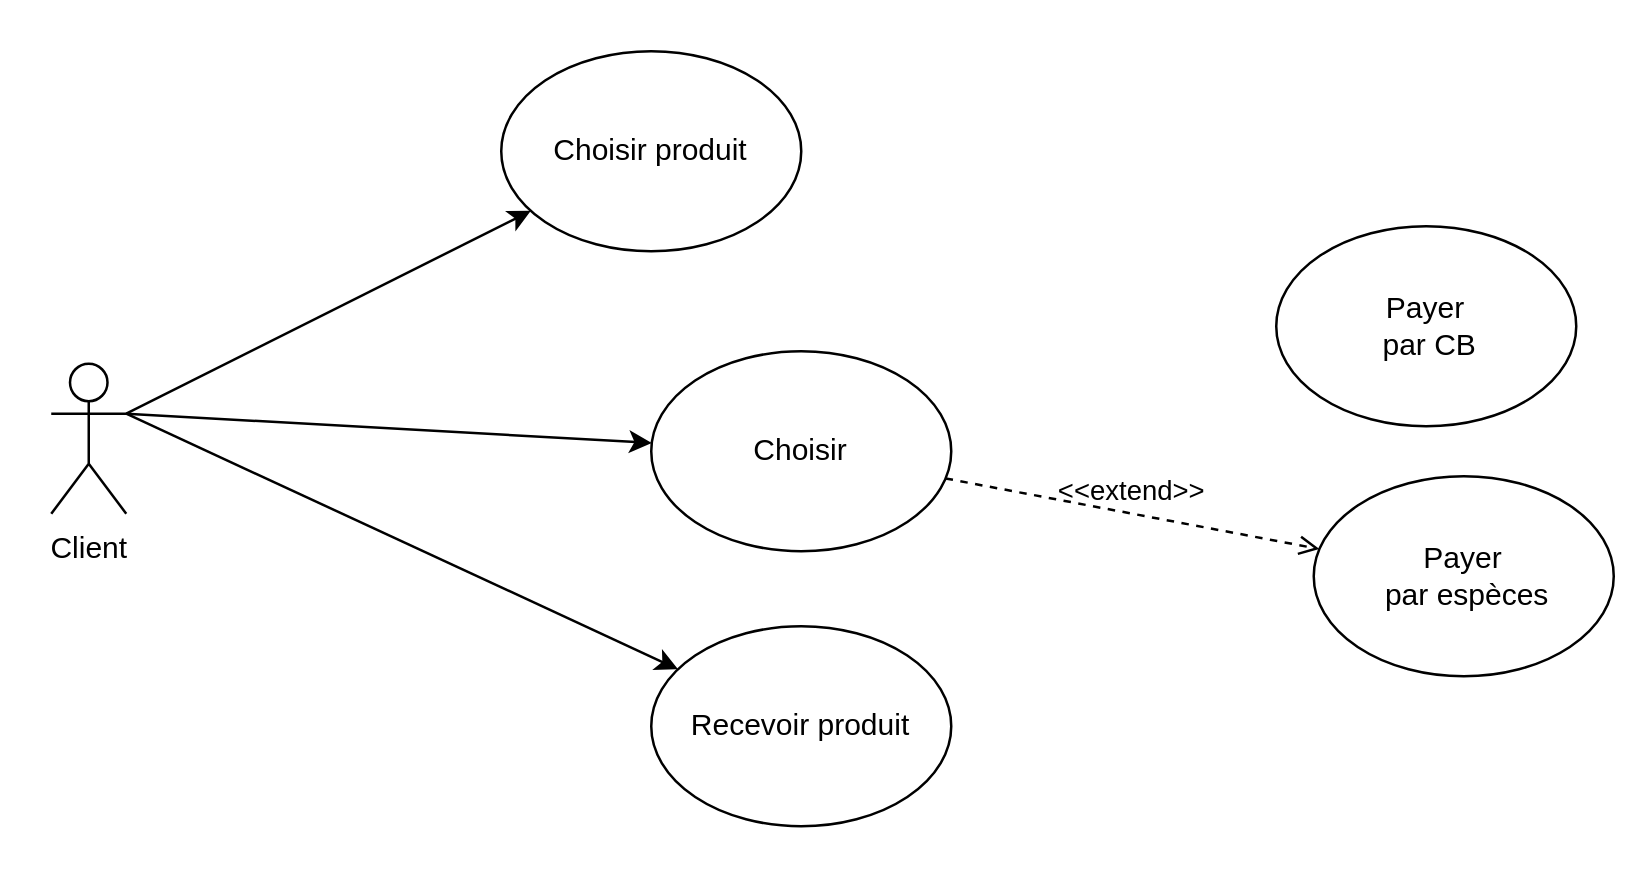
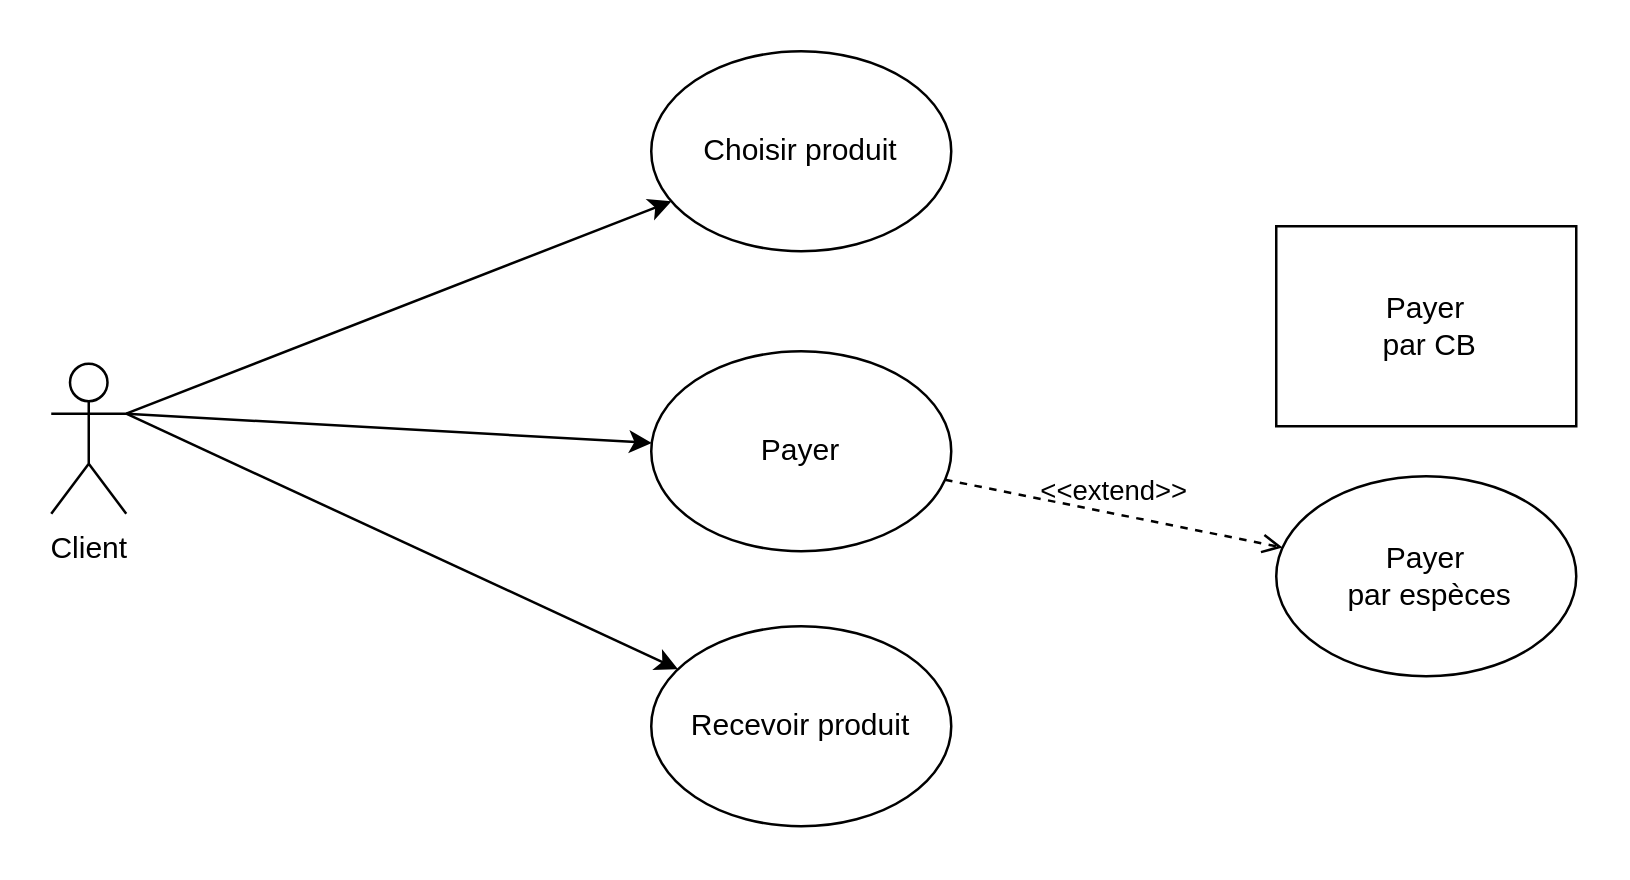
  <mxCell id="0" />
  <mxCell id="1" parent="0" />
  <mxCell id="2" style="rounded=0;orthogonalLoop=1;jettySize=auto;html=1;exitX=1;exitY=0.333;exitDx=0;exitDy=0;exitPerimeter=0;" edge="1" parent="1" source="5" target="6"><mxGeometry relative="1" as="geometry" /></mxCell>
  <mxCell id="3" style="edgeStyle=none;rounded=0;orthogonalLoop=1;jettySize=auto;html=1;exitX=1;exitY=0.333;exitDx=0;exitDy=0;exitPerimeter=0;" edge="1" parent="1" source="5" target="7"><mxGeometry relative="1" as="geometry" /></mxCell>
  <mxCell id="4" style="edgeStyle=none;rounded=0;orthogonalLoop=1;jettySize=auto;html=1;exitX=1;exitY=0.333;exitDx=0;exitDy=0;exitPerimeter=0;" edge="1" parent="1" source="5" target="8"><mxGeometry relative="1" as="geometry" /></mxCell>
  <mxCell id="5" value="&lt;div&gt;Client&lt;/div&gt;" style="shape=umlActor;verticalLabelPosition=bottom;verticalAlign=top;html=1;outlineConnect=0;" vertex="1" parent="1"><mxGeometry x="20" y="145" width="30" height="60" as="geometry" /></mxCell>
- <mxCell id="6" value="Choisir produit" style="ellipse;whiteSpace=wrap;html=1;" vertex="1" parent="1"><mxGeometry x="200" y="20" width="120" height="80" as="geometry" /></mxCell>
- <mxCell id="7" value="&lt;div&gt;Choisir&lt;/div&gt;" style="ellipse;whiteSpace=wrap;html=1;" vertex="1" parent="1"><mxGeometry x="260" y="140" width="120" height="80" as="geometry" /></mxCell>
+ <mxCell id="6" value="Choisir produit" style="ellipse;whiteSpace=wrap;html=1;" vertex="1" parent="1"><mxGeometry x="260" y="20" width="120" height="80" as="geometry" /></mxCell>
+ <mxCell id="7" value="&lt;div&gt;Payer&lt;/div&gt;" style="ellipse;whiteSpace=wrap;html=1;" vertex="1" parent="1"><mxGeometry x="260" y="140" width="120" height="80" as="geometry" /></mxCell>
  <mxCell id="8" value="Recevoir produit" style="ellipse;whiteSpace=wrap;html=1;" vertex="1" parent="1"><mxGeometry x="260" y="250" width="120" height="80" as="geometry" /></mxCell>
- <mxCell id="9" value="&lt;div&gt;Payer&lt;/div&gt;&amp;nbsp;par CB" style="ellipse;whiteSpace=wrap;html=1;" vertex="1" parent="1"><mxGeometry x="510" y="90" width="120" height="80" as="geometry" /></mxCell>
- <mxCell id="10" value="&lt;div&gt;Payer&lt;/div&gt;&amp;nbsp;par espèces" style="ellipse;whiteSpace=wrap;html=1;" vertex="1" parent="1"><mxGeometry x="525" y="190" width="120" height="80" as="geometry" /></mxCell>
+ <mxCell id="9" value="&lt;div&gt;Payer&lt;/div&gt;&amp;nbsp;par CB" style="whiteSpace=wrap;html=1;rounded=0;" vertex="1" parent="1"><mxGeometry x="510" y="90" width="120" height="80" as="geometry" /></mxCell>
+ <mxCell id="10" value="&lt;div&gt;Payer&lt;/div&gt;&amp;nbsp;par espèces" style="ellipse;whiteSpace=wrap;html=1;" vertex="1" parent="1"><mxGeometry x="510" y="190" width="120" height="80" as="geometry" /></mxCell>
  <mxCell id="11" value="&amp;lt;&amp;lt;extend&amp;gt;&amp;gt;" style="html=1;verticalAlign=bottom;labelBackgroundColor=none;endArrow=open;endFill=0;dashed=1;" edge="1" parent="1" source="7" target="10"><mxGeometry width="160" relative="1" as="geometry"><mxPoint x="379.999" y="243.566" as="sourcePoint" /><mxPoint x="515.01" y="216.444" as="targetPoint" /></mxGeometry></mxCell>
